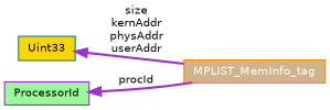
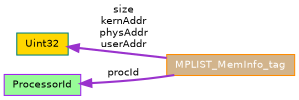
  digraph {
    rankdir=LR
    node [fontname=Helvetica fontsize=10 shape=record style=filled]
    edge [color=darkorchid3 dir=back fontname=Helvetica fontsize=10 labelfontname=Helvetica labelfontsize=10 style=bold]
    n1 [color=darkorange fillcolor=tan fontcolor=white height=0.2 label=MPLIST_MemInfo_tag width=0.4]
-   n2 [color=teal fillcolor=gold height=0.2 label=Uint33 width=0.4]
+   n2 [color=teal fillcolor=gold height=0.2 label=Uint32 width=0.4]
    n3 [color=purple fillcolor=palegreen height=0.2 label=ProcessorId width=0.4]
    n2 -> n1 [label="size\nkernAddr\nphysAddr\nuserAddr"]
    n3 -> n1 [label=procId]
  }
